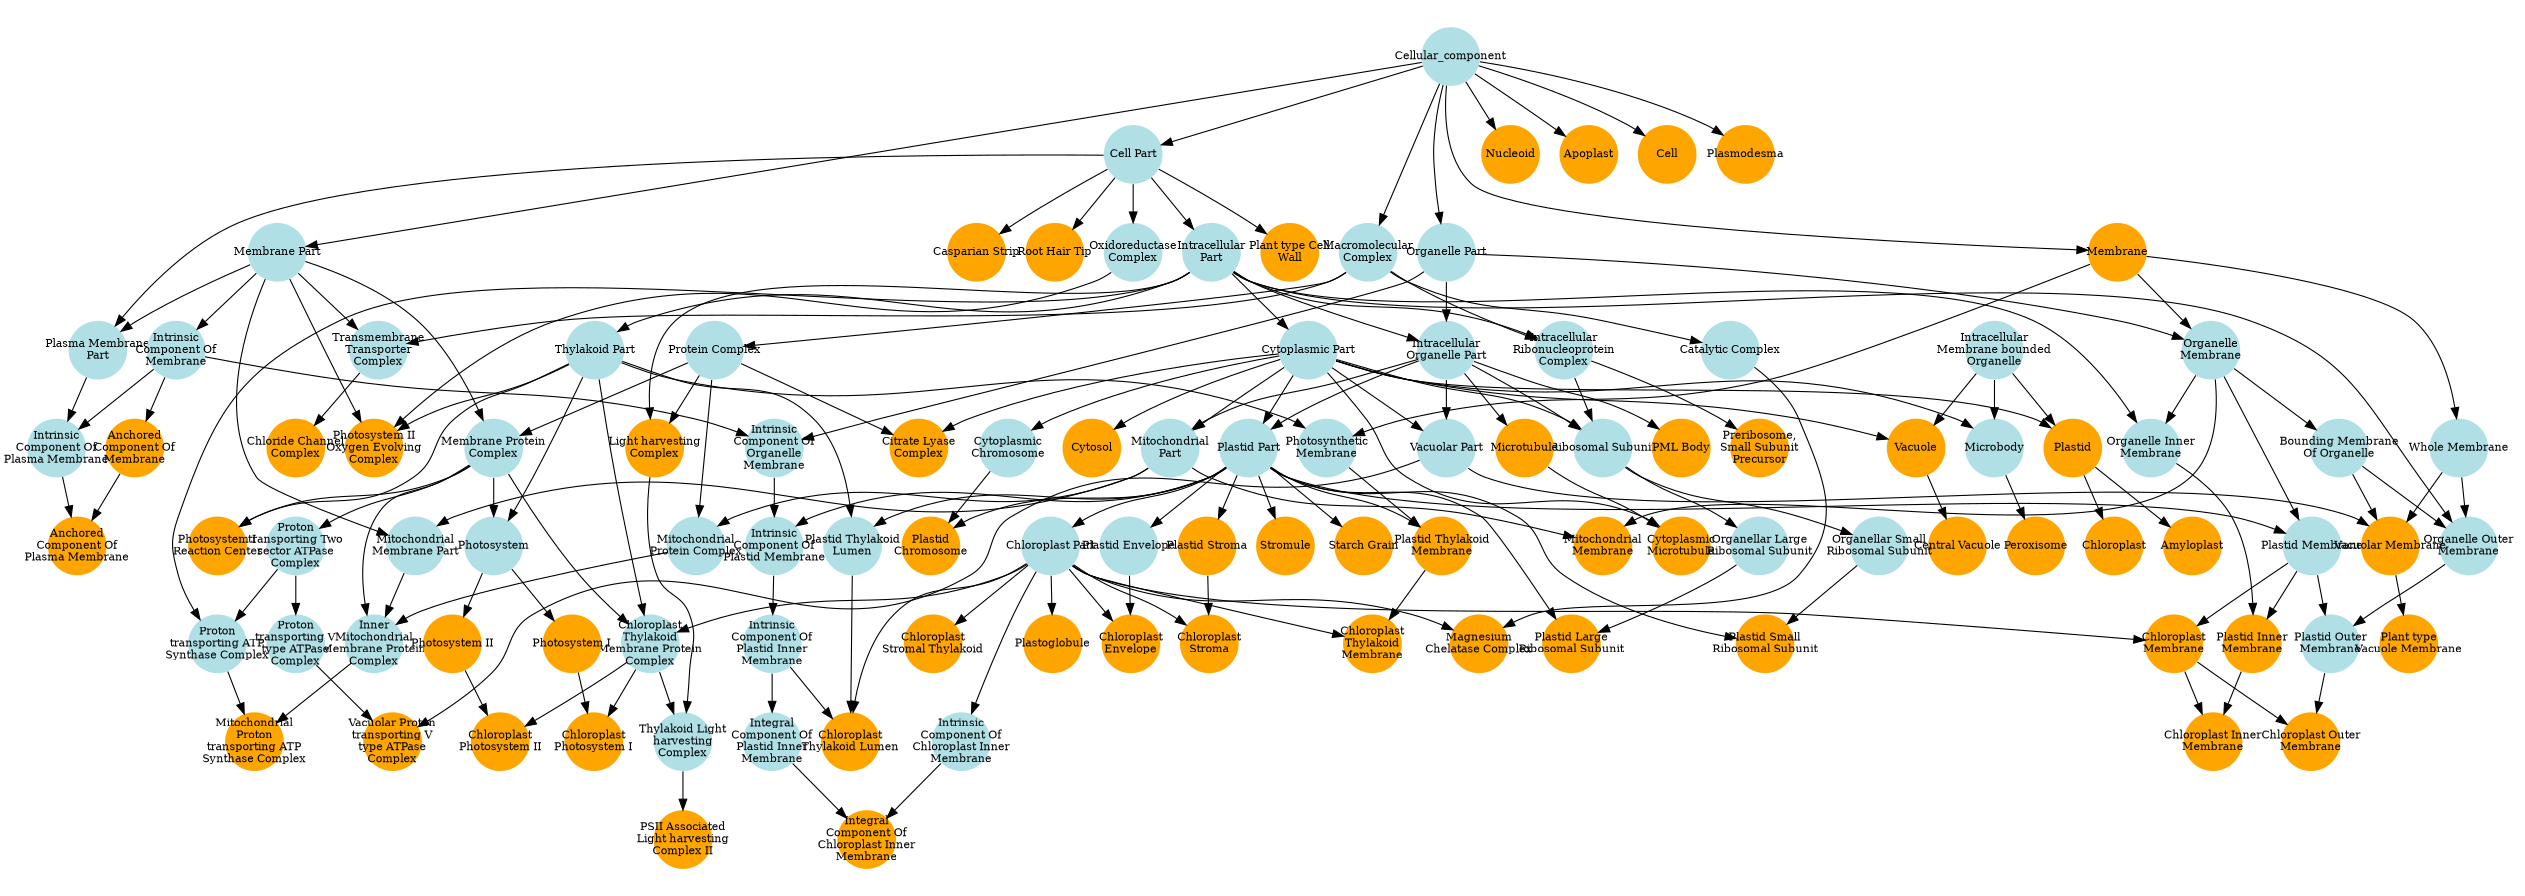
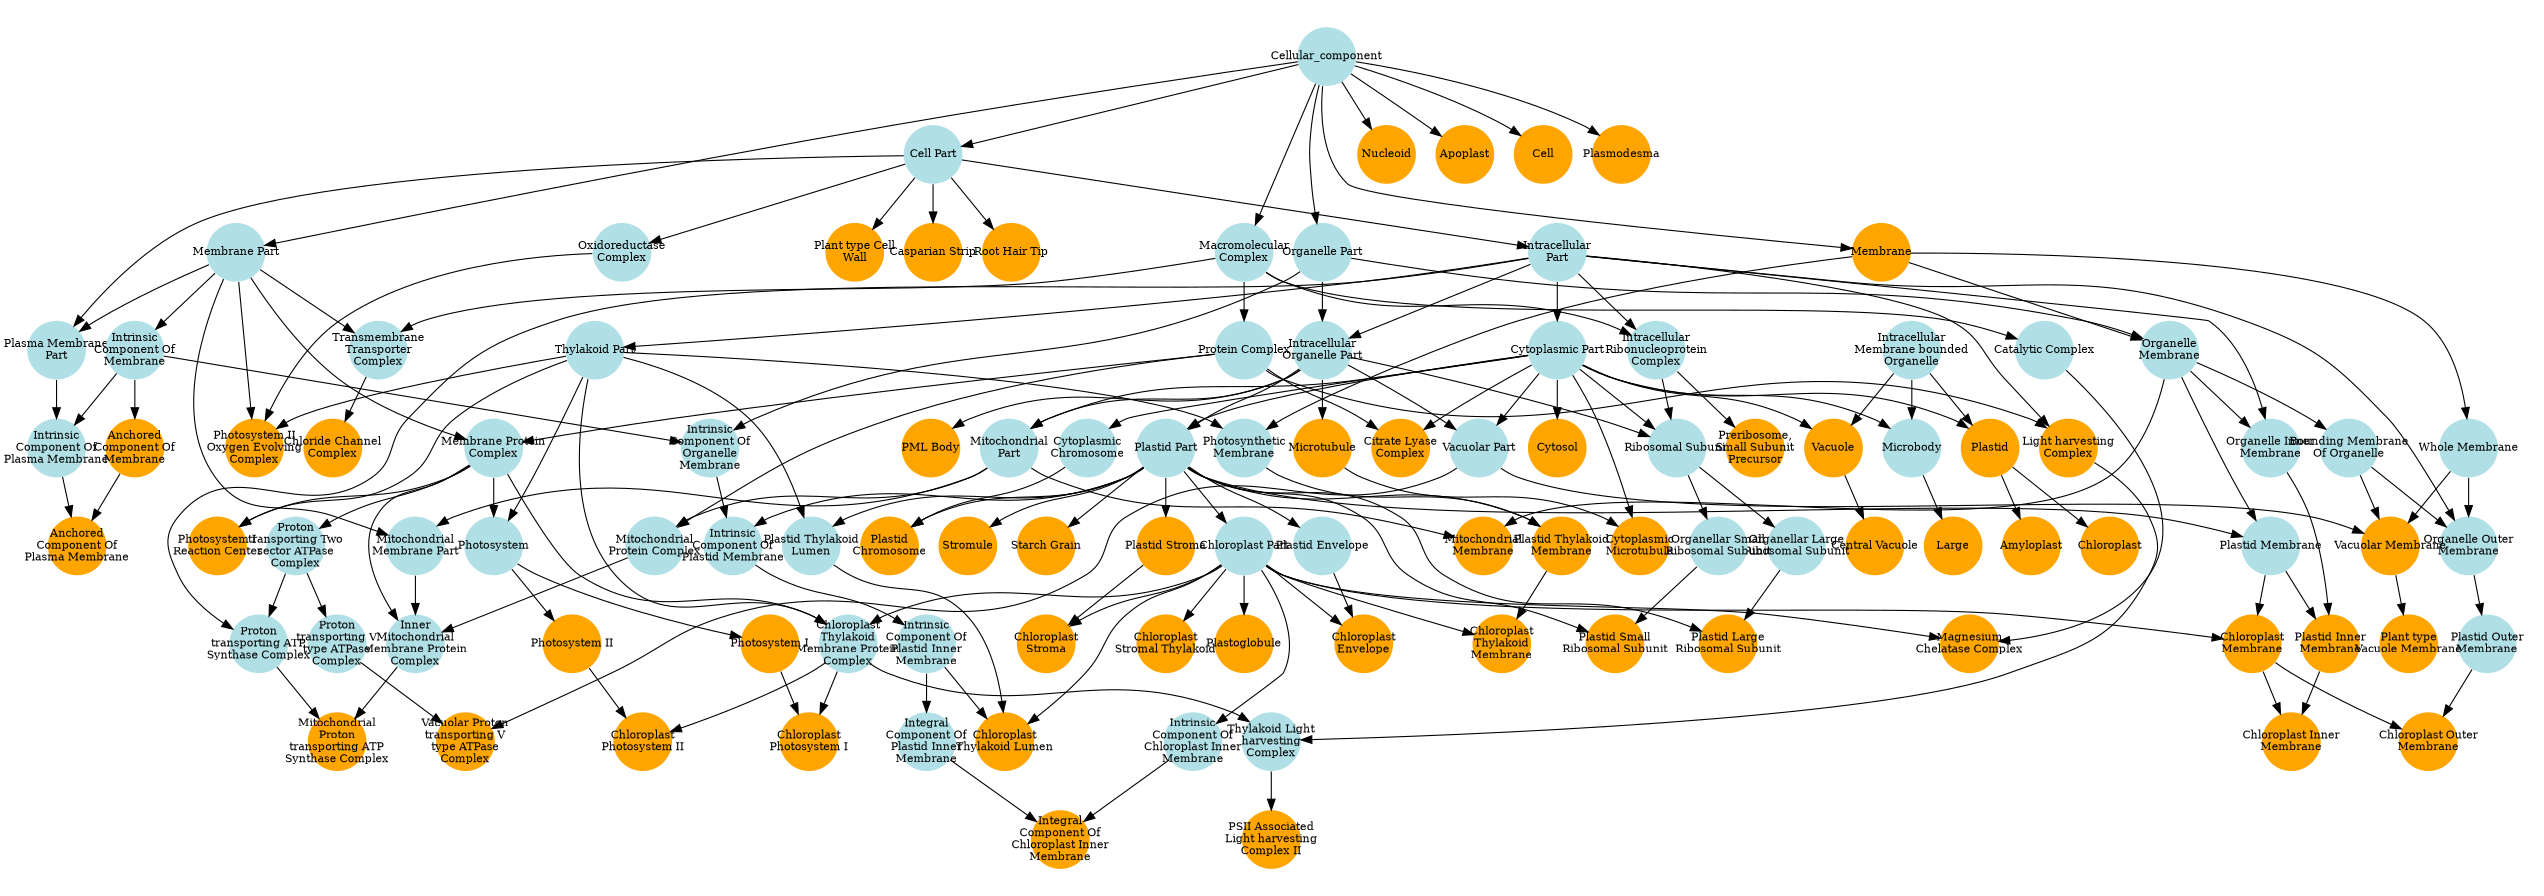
  digraph {
    node [color=transparent fillcolor=orange fixedsize=true fontsize=10 shape=circle style=filled]
    edge [color="#000000" lty=solid]
    n1 [fillcolor=powderblue label=Cellular_component width=0.75]
    n2 [fillcolor=powderblue label="Cell Part" width=0.75]
    n3 [fillcolor=powderblue label="Organelle Part" width=0.75]
    n4 [label=Membrane width=0.75]
    n5 [fillcolor=powderblue label="Macromolecular\nComplex" width=0.75]
    n6 [fillcolor=powderblue label="Membrane Part" width=0.75]
    n7 [label=Nucleoid width=0.75]
    n8 [label=Apoplast width=0.75]
    n9 [label=Cell width=0.75]
    n10 [label=Plasmodesma width=0.75]
    n11 [fillcolor=powderblue label="Intracellular\nPart" width=0.75]
    n12 [fillcolor=powderblue label="Oxidoreductase\nComplex" width=0.75]
    n13 [label="Plant type Cell\nWall" width=0.75]
    n14 [fillcolor=powderblue label="Plasma Membrane\nPart" width=0.75]
    n15 [label="Casparian Strip" width=0.75]
    n16 [label="Root Hair Tip" width=0.75]
    n17 [fillcolor=powderblue label="Intracellular\nOrganelle Part" width=0.75]
    n18 [fillcolor=powderblue label="Organelle\nMembrane" width=0.75]
    n19 [fillcolor=powderblue label="Intrinsic\nComponent Of\nOrganelle\nMembrane" width=0.75]
    n20 [fillcolor=powderblue label="Photosynthetic\nMembrane" width=0.75]
    n21 [fillcolor=powderblue label="Whole Membrane" width=0.75]
    n22 [fillcolor=powderblue label="Intracellular\nRibonucleoprotein\nComplex" width=0.75]
    n23 [fillcolor=powderblue label="Protein Complex" width=0.75]
    n24 [fillcolor=powderblue label="Catalytic Complex" width=0.75]
    n25 [fillcolor=powderblue label="Transmembrane\nTransporter\nComplex" width=0.75]
    n26 [label="Photosystem II\nOxygen Evolving\nComplex" width=0.75]
    n27 [fillcolor=powderblue label="Membrane Protein\nComplex" width=0.75]
    n28 [fillcolor=powderblue label="Intrinsic\nComponent Of\nMembrane" width=0.75]
    n29 [fillcolor=powderblue label="Mitochondrial\nMembrane Part" width=0.75]
    n30 [fillcolor=powderblue label="Cytoplasmic Part" width=0.75]
    n31 [fillcolor=powderblue label="Thylakoid Part" width=0.75]
    n32 [label="Light harvesting\nComplex" width=0.75]
    n33 [fillcolor=powderblue label="Organelle Outer\nMembrane" width=0.75]
    n34 [fillcolor=powderblue label="Organelle Inner\nMembrane" width=0.75]
    n35 [fillcolor=powderblue label="Proton\ntransporting ATP\nSynthase Complex" width=0.75]
    n36 [fillcolor=powderblue label="Intrinsic\nComponent Of\nPlasma Membrane" width=0.75]
    n37 [fillcolor=powderblue label="Plastid Part" width=0.75]
    n38 [label=Plastid width=0.75]
    n39 [label=Vacuole width=0.75]
    n40 [fillcolor=powderblue label="Vacuolar Part" width=0.75]
    n41 [fillcolor=powderblue label=Microbody width=0.75]
    n42 [label="Cytoplasmic\nMicrotubule" width=0.75]
    n43 [fillcolor=powderblue label="Cytoplasmic\nChromosome" width=0.75]
    n44 [label=Cytosol width=0.75]
    n45 [fillcolor=powderblue label="Ribosomal Subunit" width=0.75]
    n46 [fillcolor=powderblue label="Mitochondrial\nPart" width=0.75]
    n47 [label="Citrate Lyase\nComplex" width=0.75]
    n48 [label=Microtubule width=0.75]
    n49 [label="PML Body" width=0.75]
    n50 [fillcolor=powderblue label="Plastid Thylakoid\nLumen" width=0.75]
    n51 [fillcolor=powderblue label="Chloroplast\nThylakoid\nMembrane Protein\nComplex" width=0.75]
    n52 [fillcolor=powderblue label=Photosystem width=0.75]
    n53 [label="Photosystem I\nReaction Center" width=0.75]
    n54 [fillcolor=powderblue label="Thylakoid Light\nharvesting\nComplex" width=0.75]
    n55 [fillcolor=powderblue label="Plastid Outer\nMembrane" width=0.75]
    n56 [label="Plastid Inner\nMembrane" width=0.75]
    n57 [label="Preribosome,\nSmall Subunit\nPrecursor" width=0.75]
    n58 [label="Mitochondrial\nProton\ntransporting ATP\nSynthase Complex" width=0.75]
    n59 [fillcolor=powderblue label="Chloroplast Part" width=0.75]
    n60 [label="Plastid Thylakoid\nMembrane" width=0.75]
    n61 [fillcolor=powderblue label="Plastid Envelope" width=0.75]
    n62 [label="Plastid Stroma" width=0.75]
    n63 [label=Stromule width=0.75]
    n64 [fillcolor=powderblue label="Plastid Membrane" width=0.75]
    n65 [fillcolor=powderblue label="Intrinsic\nComponent Of\nPlastid Membrane" width=0.75]
    n66 [label="Plastid\nChromosome" width=0.75]
    n67 [label="Plastid Large\nRibosomal Subunit" width=0.75]
    n68 [label="Starch Grain" width=0.75]
    n69 [label="Plastid Small\nRibosomal Subunit" width=0.75]
    n70 [label=Chloroplast width=0.75]
    n71 [label=Amyloplast width=0.75]
    n72 [label="Central Vacuole" width=0.75]
    n73 [label="Vacuolar Membrane" width=0.75]
    n74 [label="Vacuolar Proton\ntransporting V\ntype ATPase\nComplex" width=0.75]
-   n75 [label=Peroxisome width=0.75]
+   n75 [label=Large width=0.75]
    n76 [fillcolor=powderblue label="Organellar Large\nRibosomal Subunit" width=0.75]
    n77 [fillcolor=powderblue label="Organellar Small\nRibosomal Subunit" width=0.75]
    n78 [fillcolor=powderblue label="Mitochondrial\nProtein Complex" width=0.75]
    n79 [label="Mitochondrial\nMembrane" width=0.75]
    n80 [fillcolor=powderblue label="Bounding Membrane\nOf Organelle" width=0.75]
    n81 [label="Chloroplast\nThylakoid\nMembrane" width=0.75]
    n82 [label="Chloroplast\nEnvelope" width=0.75]
    n83 [label="Chloroplast\nStroma" width=0.75]
    n84 [label=Plastoglobule width=0.75]
    n85 [label="Chloroplast\nThylakoid Lumen" width=0.75]
    n86 [label="Chloroplast\nMembrane" width=0.75]
    n87 [label="Magnesium\nChelatase Complex" width=0.75]
    n88 [fillcolor=powderblue label="Intrinsic\nComponent Of\nChloroplast Inner\nMembrane" width=0.75]
    n89 [label="Chloroplast\nStromal Thylakoid" width=0.75]
    n90 [fillcolor=powderblue label="Intrinsic\nComponent Of\nPlastid Inner\nMembrane" width=0.75]
    n91 [label="Chloroplast\nPhotosystem II" width=0.75]
    n92 [label="Chloroplast\nPhotosystem I" width=0.75]
    n93 [label="Chloroplast Outer\nMembrane" width=0.75]
    n94 [label="Chloroplast Inner\nMembrane" width=0.75]
    n95 [label="Integral\nComponent Of\nChloroplast Inner\nMembrane" width=0.75]
    n96 [label="Photosystem II" width=0.75]
    n97 [label="Photosystem I" width=0.75]
    n98 [fillcolor=powderblue label="Intracellular\nMembrane bounded\nOrganelle" width=0.75]
    n99 [label="Chloride Channel\nComplex" width=0.75]
    n100 [fillcolor=powderblue label="Proton\ntransporting Two\nsector ATPase\nComplex" width=0.75]
    n101 [fillcolor=powderblue label="Inner\nMitochondrial\nMembrane Protein\nComplex" width=0.75]
    n102 [label="Anchored\nComponent Of\nMembrane" width=0.75]
    n103 [fillcolor=powderblue label="Proton\ntransporting V\ntype ATPase\nComplex" width=0.75]
    n104 [label="PSII Associated\nLight harvesting\nComplex II" width=0.75]
    n105 [label="Plant type\nVacuole Membrane" width=0.75]
    n106 [label="Anchored\nComponent Of\nPlasma Membrane" width=0.75]
    n107 [fillcolor=powderblue label="Integral\nComponent Of\nPlastid Inner\nMembrane" width=0.75]
    n1 -> n2
    n1 -> n3
    n1 -> n4
    n1 -> n5
    n1 -> n6
    n1 -> n7
    n1 -> n8
    n1 -> n9
    n1 -> n10
    n2 -> n11
    n2 -> n12
    n2 -> n13
    n2 -> n14
    n2 -> n15
    n2 -> n16
    n3 -> n17
    n3 -> n18
    n3 -> n19
    n4 -> n18
    n4 -> n20
    n4 -> n21
    n5 -> n22
    n5 -> n23
    n5 -> n24
    n5 -> n25
    n6 -> n14
    n6 -> n25
    n6 -> n26
    n6 -> n27
    n6 -> n28
    n6 -> n29
    n11 -> n17
    n11 -> n22
    n11 -> n30
    n11 -> n31
    n11 -> n32
    n11 -> n33
    n11 -> n34
    n11 -> n35
    n12 -> n26
    n14 -> n36
    n17 -> n37
    n17 -> n40
    n17 -> n45
    n17 -> n46
    n17 -> n48
    n17 -> n49
    n18 -> n34
    n18 -> n64
    n18 -> n79
    n18 -> n80
    n19 -> n65
    n20 -> n60
    n21 -> n33
    n21 -> n73
    n22 -> n45
    n22 -> n57
    n23 -> n27
    n23 -> n32
    n23 -> n47
    n23 -> n78
    n24 -> n87
    n25 -> n99
    n27 -> n51
    n27 -> n52
    n27 -> n53
    n27 -> n100
    n27 -> n101
    n28 -> n19
    n28 -> n36
    n28 -> n102
    n29 -> n101
    n30 -> n37
    n30 -> n38
    n30 -> n39
    n30 -> n40
    n30 -> n41
    n30 -> n42
    n30 -> n43
    n30 -> n44
    n30 -> n45
    n30 -> n46
    n30 -> n47
    n31 -> n20
    n31 -> n26
    n31 -> n50
    n31 -> n51
    n31 -> n52
    n31 -> n53
    n32 -> n54
    n33 -> n55
    n34 -> n56
    n35 -> n58
    n36 -> n106
    n37 -> n50
    n37 -> n59
    n37 -> n60
    n37 -> n61
    n37 -> n62
    n37 -> n63
    n37 -> n64
    n37 -> n65
    n37 -> n66
    n37 -> n67
    n37 -> n68
    n37 -> n69
    n38 -> n70
    n38 -> n71
    n39 -> n72
    n40 -> n73
    n40 -> n74
    n41 -> n75
    n43 -> n66
    n45 -> n76
    n45 -> n77
    n46 -> n29
    n46 -> n78
    n46 -> n79
    n48 -> n42
    n50 -> n85
    n51 -> n54
    n51 -> n91
    n51 -> n92
    n52 -> n96
    n52 -> n97
    n54 -> n104
    n55 -> n93
    n56 -> n94
    n59 -> n51
    n59 -> n81
    n59 -> n82
    n59 -> n83
    n59 -> n84
    n59 -> n85
    n59 -> n86
    n59 -> n87
    n59 -> n88
    n59 -> n89
    n60 -> n81
    n61 -> n82
    n62 -> n83
-   n64 -> n55
    n64 -> n56
    n64 -> n86
    n65 -> n90
    n73 -> n105
    n76 -> n67
    n77 -> n69
    n78 -> n101
    n80 -> n33
    n80 -> n73
    n86 -> n93
    n86 -> n94
    n88 -> n95
    n90 -> n85
    n90 -> n107
    n96 -> n91
    n97 -> n92
    n98 -> n38
    n98 -> n39
    n98 -> n41
    n100 -> n35
    n100 -> n103
    n101 -> n58
    n102 -> n106
    n103 -> n74
    n107 -> n95
  }
